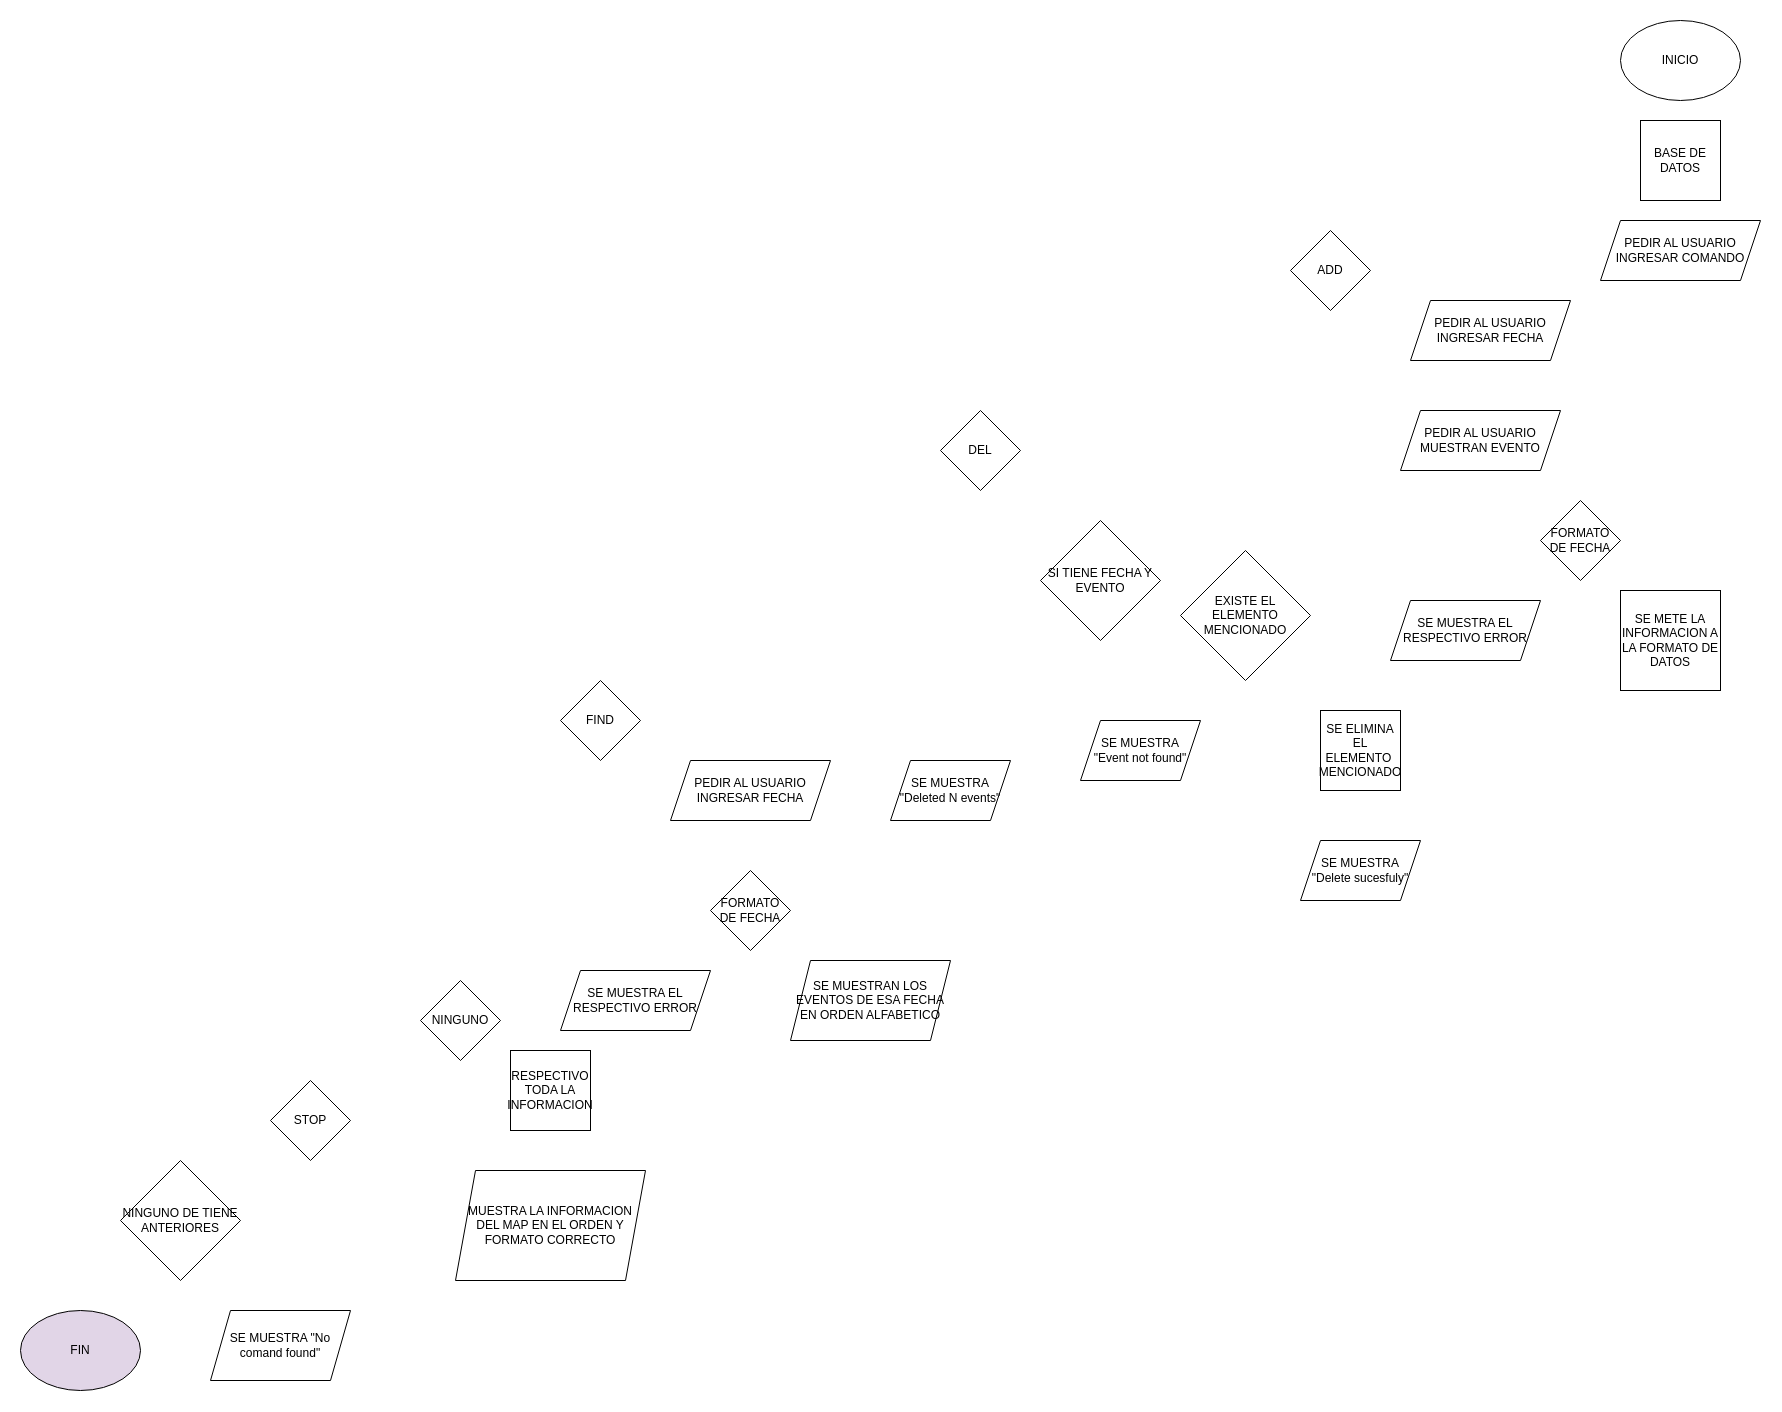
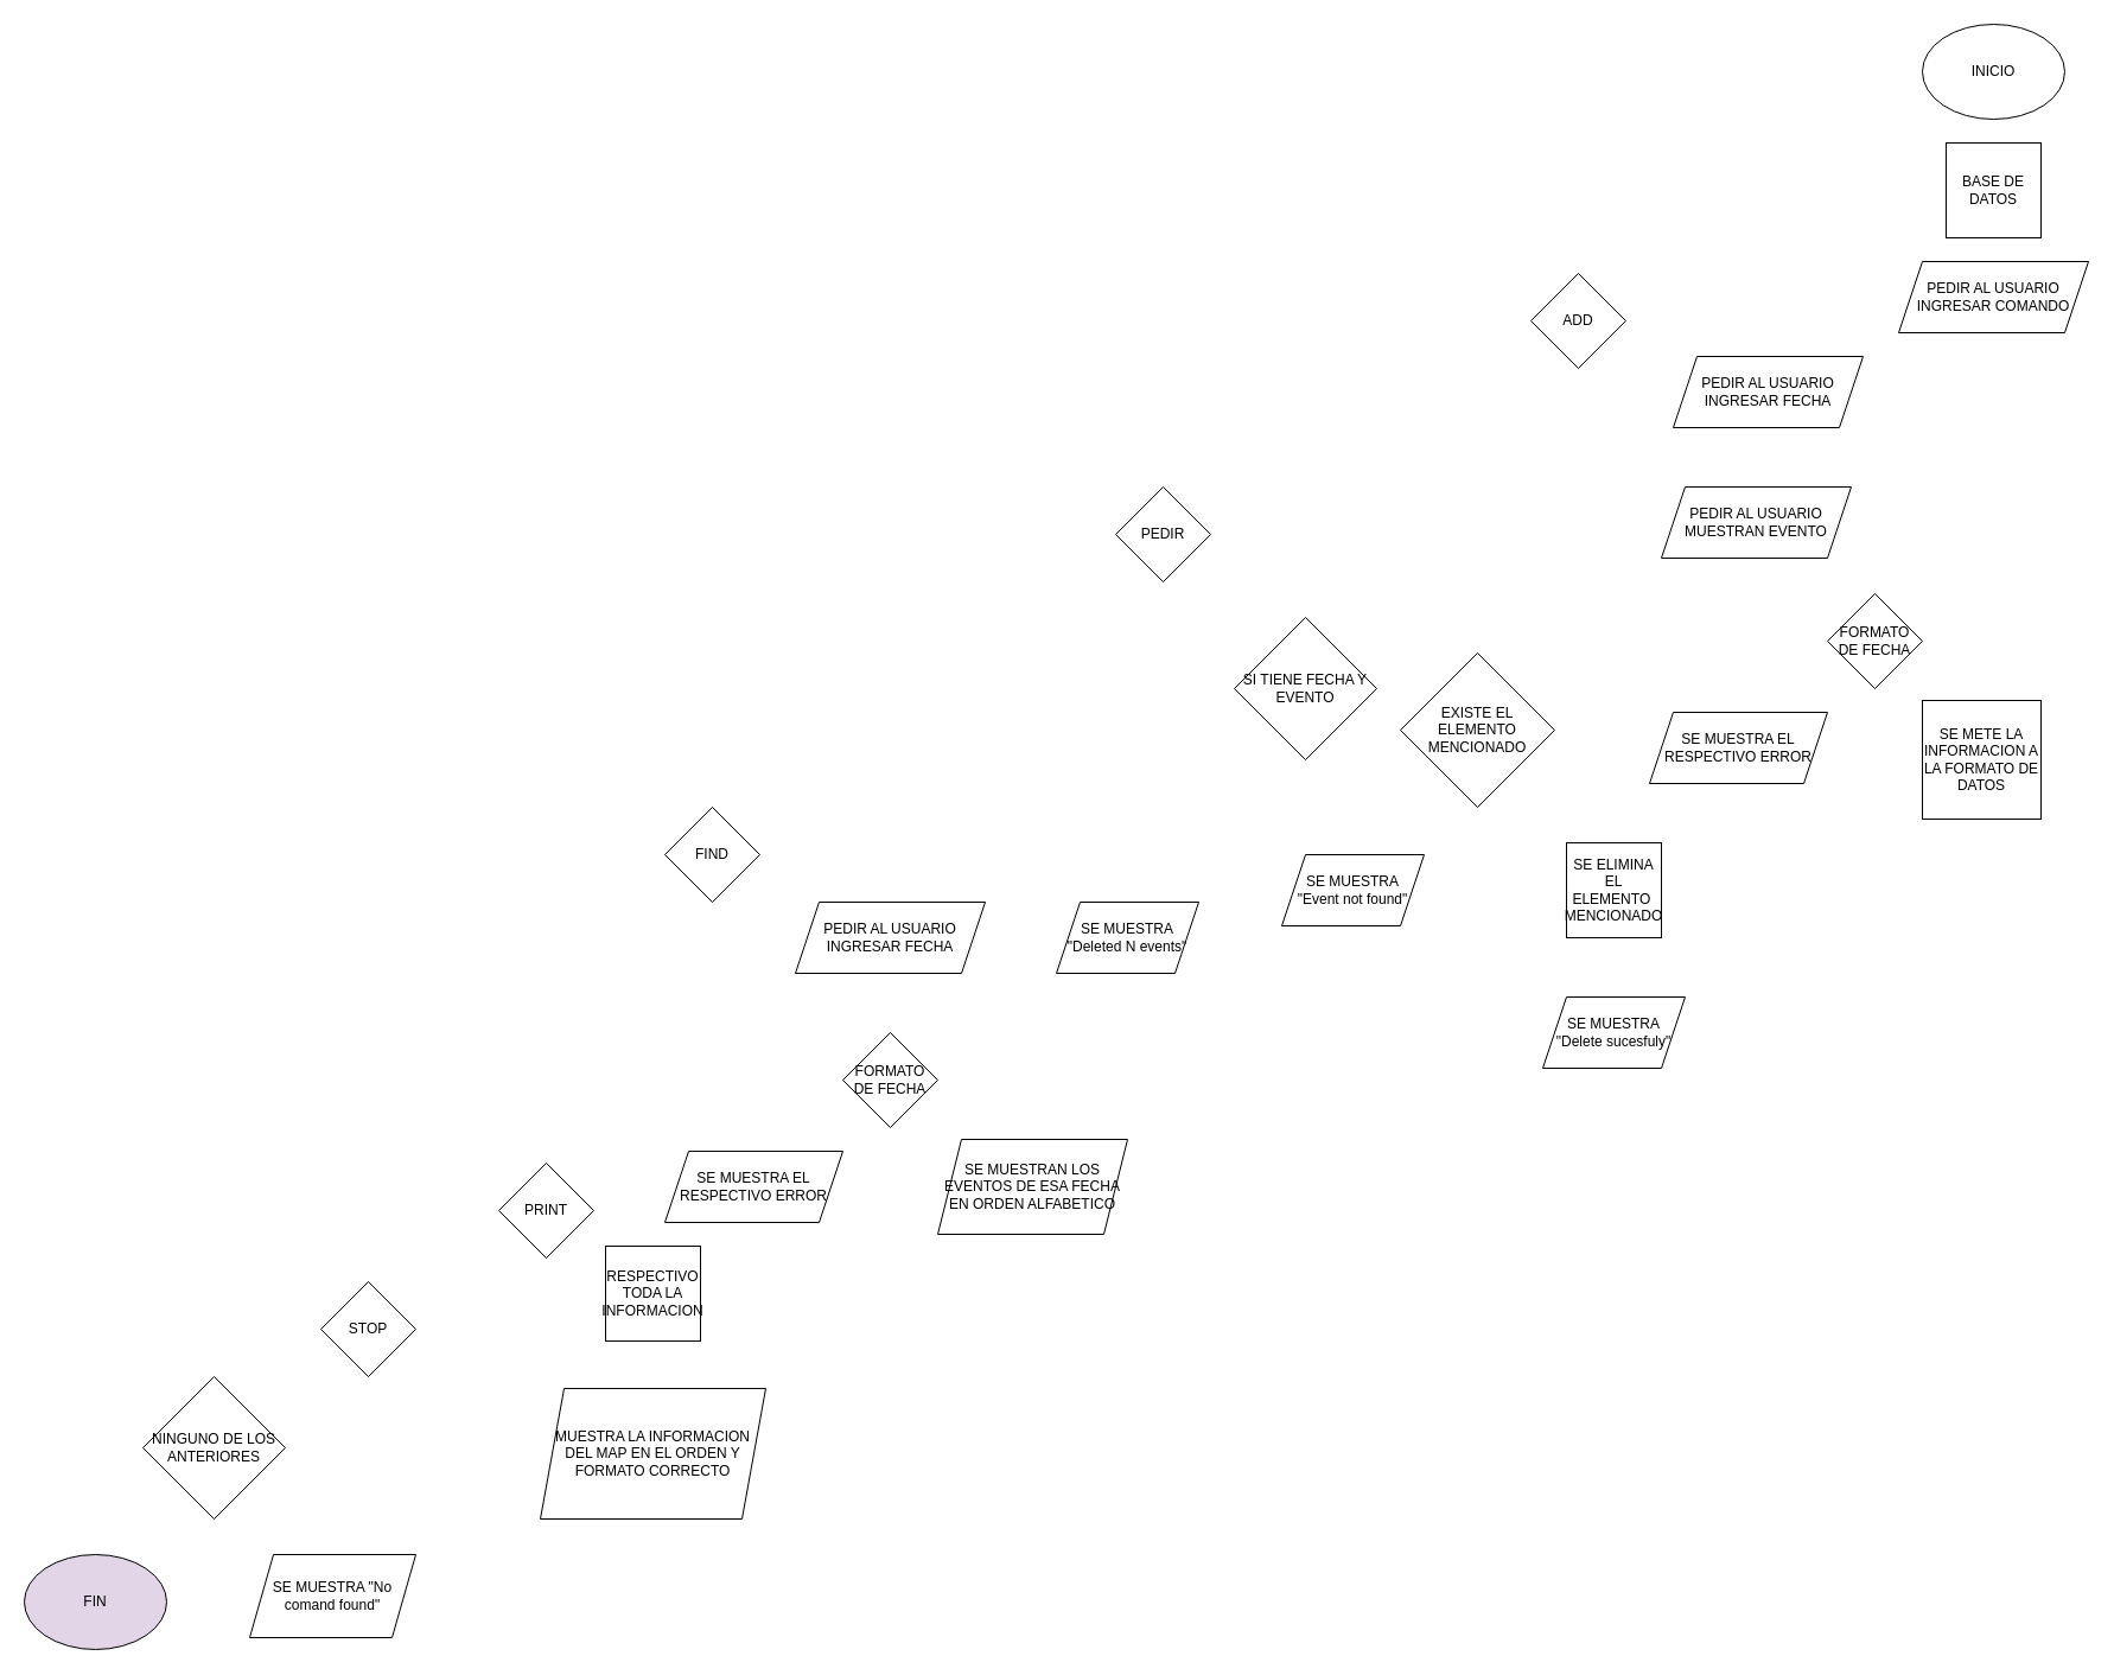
  <mxCell id="0" />
  <mxCell id="1" parent="0" />
  <mxCell id="2" value="INICIO" style="ellipse;whiteSpace=wrap;html=1;" vertex="1" parent="1"><mxGeometry x="1620" y="20" width="120" height="80" as="geometry" /></mxCell>
  <mxCell id="3" value="FIN" style="ellipse;whiteSpace=wrap;html=1;fillColor=#e1d5e7;" vertex="1" parent="1"><mxGeometry x="20" y="1310" width="120" height="80" as="geometry" /></mxCell>
  <mxCell id="4" value="PEDIR AL USUARIO INGRESAR COMANDO" style="shape=parallelogram;perimeter=parallelogramPerimeter;whiteSpace=wrap;html=1;fixedSize=1;" vertex="1" parent="1"><mxGeometry x="1600" y="220" width="160" height="60" as="geometry" /></mxCell>
  <mxCell id="5" value="ADD" style="rhombus;whiteSpace=wrap;html=1;" vertex="1" parent="1"><mxGeometry x="1290" y="230" width="80" height="80" as="geometry" /></mxCell>
- <mxCell id="6" value="DEL" style="rhombus;whiteSpace=wrap;html=1;" vertex="1" parent="1"><mxGeometry x="940" y="410" width="80" height="80" as="geometry" /></mxCell>
+ <mxCell id="6" value="PEDIR" style="rhombus;whiteSpace=wrap;html=1;" vertex="1" parent="1"><mxGeometry x="940" y="410" width="80" height="80" as="geometry" /></mxCell>
  <mxCell id="7" value="FIND" style="rhombus;whiteSpace=wrap;html=1;" vertex="1" parent="1"><mxGeometry x="560" y="680" width="80" height="80" as="geometry" /></mxCell>
- <mxCell id="8" value="NINGUNO" style="rhombus;whiteSpace=wrap;html=1;" vertex="1" parent="1"><mxGeometry x="420" y="980" width="80" height="80" as="geometry" /></mxCell>
+ <mxCell id="8" value="PRINT" style="rhombus;whiteSpace=wrap;html=1;" vertex="1" parent="1"><mxGeometry x="420" y="980" width="80" height="80" as="geometry" /></mxCell>
  <mxCell id="9" value="STOP" style="rhombus;whiteSpace=wrap;html=1;" vertex="1" parent="1"><mxGeometry x="270" y="1080" width="80" height="80" as="geometry" /></mxCell>
- <mxCell id="10" value="NINGUNO DE TIENE ANTERIORES" style="rhombus;whiteSpace=wrap;html=1;" vertex="1" parent="1"><mxGeometry x="120" y="1160" width="120" height="120" as="geometry" /></mxCell>
+ <mxCell id="10" value="NINGUNO DE LOS ANTERIORES" style="rhombus;whiteSpace=wrap;html=1;" vertex="1" parent="1"><mxGeometry x="120" y="1160" width="120" height="120" as="geometry" /></mxCell>
  <mxCell id="11" value="FORMATO DE FECHA" style="rhombus;whiteSpace=wrap;html=1;" vertex="1" parent="1"><mxGeometry x="1540" y="500" width="80" height="80" as="geometry" /></mxCell>
  <mxCell id="12" value="PEDIR AL USUARIO INGRESAR FECHA" style="shape=parallelogram;perimeter=parallelogramPerimeter;whiteSpace=wrap;html=1;fixedSize=1;" vertex="1" parent="1"><mxGeometry x="1410" y="300" width="160" height="60" as="geometry" /></mxCell>
  <mxCell id="13" value="PEDIR AL USUARIO MUESTRAN EVENTO" style="shape=parallelogram;perimeter=parallelogramPerimeter;whiteSpace=wrap;html=1;fixedSize=1;" vertex="1" parent="1"><mxGeometry x="1400" y="410" width="160" height="60" as="geometry" /></mxCell>
  <mxCell id="14" value="SE METE LA INFORMACION A LA FORMATO DE DATOS" style="whiteSpace=wrap;html=1;aspect=fixed;" vertex="1" parent="1"><mxGeometry x="1620" y="590" width="100" height="100" as="geometry" /></mxCell>
  <mxCell id="15" value="SE MUESTRA EL RESPECTIVO ERROR" style="shape=parallelogram;perimeter=parallelogramPerimeter;whiteSpace=wrap;html=1;fixedSize=1;" vertex="1" parent="1"><mxGeometry x="1390" y="600" width="150" height="60" as="geometry" /></mxCell>
  <mxCell id="16" value="SI TIENE FECHA Y EVENTO" style="rhombus;whiteSpace=wrap;html=1;" vertex="1" parent="1"><mxGeometry x="1040" y="520" width="120" height="120" as="geometry" /></mxCell>
  <mxCell id="17" value="SE ELIMINA EL ELEMENTO&amp;nbsp; MENCIONADO" style="whiteSpace=wrap;html=1;aspect=fixed;" vertex="1" parent="1"><mxGeometry x="1320" y="710" width="80" height="80" as="geometry" /></mxCell>
  <mxCell id="18" value="SE MUESTRA &quot;Deleted N events&quot;" style="shape=parallelogram;perimeter=parallelogramPerimeter;whiteSpace=wrap;html=1;fixedSize=1;" vertex="1" parent="1"><mxGeometry x="890" y="760" width="120" height="60" as="geometry" /></mxCell>
  <mxCell id="19" value="SE MUESTRA&lt;br&gt;&quot;Delete sucesfuly&quot;" style="shape=parallelogram;perimeter=parallelogramPerimeter;whiteSpace=wrap;html=1;fixedSize=1;" vertex="1" parent="1"><mxGeometry x="1300" y="840" width="120" height="60" as="geometry" /></mxCell>
  <mxCell id="20" value="EXISTE EL ELEMENTO MENCIONADO" style="rhombus;whiteSpace=wrap;html=1;" vertex="1" parent="1"><mxGeometry x="1180" y="550" width="130" height="130" as="geometry" /></mxCell>
  <mxCell id="21" value="SE MUESTRA&lt;br&gt;&quot;Event not found&quot;" style="shape=parallelogram;perimeter=parallelogramPerimeter;whiteSpace=wrap;html=1;fixedSize=1;" vertex="1" parent="1"><mxGeometry x="1080" y="720" width="120" height="60" as="geometry" /></mxCell>
  <mxCell id="22" value="PEDIR AL USUARIO INGRESAR FECHA" style="shape=parallelogram;perimeter=parallelogramPerimeter;whiteSpace=wrap;html=1;fixedSize=1;" vertex="1" parent="1"><mxGeometry x="670" y="760" width="160" height="60" as="geometry" /></mxCell>
  <mxCell id="23" value="FORMATO DE FECHA" style="rhombus;whiteSpace=wrap;html=1;" vertex="1" parent="1"><mxGeometry x="710" y="870" width="80" height="80" as="geometry" /></mxCell>
  <mxCell id="24" value="SE MUESTRA EL RESPECTIVO ERROR" style="shape=parallelogram;perimeter=parallelogramPerimeter;whiteSpace=wrap;html=1;fixedSize=1;" vertex="1" parent="1"><mxGeometry x="560" y="970" width="150" height="60" as="geometry" /></mxCell>
  <mxCell id="25" value="SE MUESTRAN LOS EVENTOS DE ESA FECHA EN ORDEN ALFABETICO" style="shape=parallelogram;perimeter=parallelogramPerimeter;whiteSpace=wrap;html=1;fixedSize=1;" vertex="1" parent="1"><mxGeometry x="790" y="960" width="160" height="80" as="geometry" /></mxCell>
  <mxCell id="26" value="RESPECTIVO TODA LA INFORMACION" style="whiteSpace=wrap;html=1;aspect=fixed;" vertex="1" parent="1"><mxGeometry x="510" y="1050" width="80" height="80" as="geometry" /></mxCell>
  <mxCell id="27" value="MUESTRA LA INFORMACION DEL MAP EN EL ORDEN Y FORMATO CORRECTO" style="shape=parallelogram;perimeter=parallelogramPerimeter;whiteSpace=wrap;html=1;fixedSize=1;" vertex="1" parent="1"><mxGeometry x="455" y="1170" width="190" height="110" as="geometry" /></mxCell>
  <mxCell id="28" value="SE MUESTRA &quot;No comand found&quot;" style="shape=parallelogram;perimeter=parallelogramPerimeter;whiteSpace=wrap;html=1;fixedSize=1;" vertex="1" parent="1"><mxGeometry x="210" y="1310" width="140" height="70" as="geometry" /></mxCell>
  <mxCell id="29" value="BASE DE DATOS" style="whiteSpace=wrap;html=1;aspect=fixed;" vertex="1" parent="1"><mxGeometry x="1640" y="120" width="80" height="80" as="geometry" /></mxCell>
